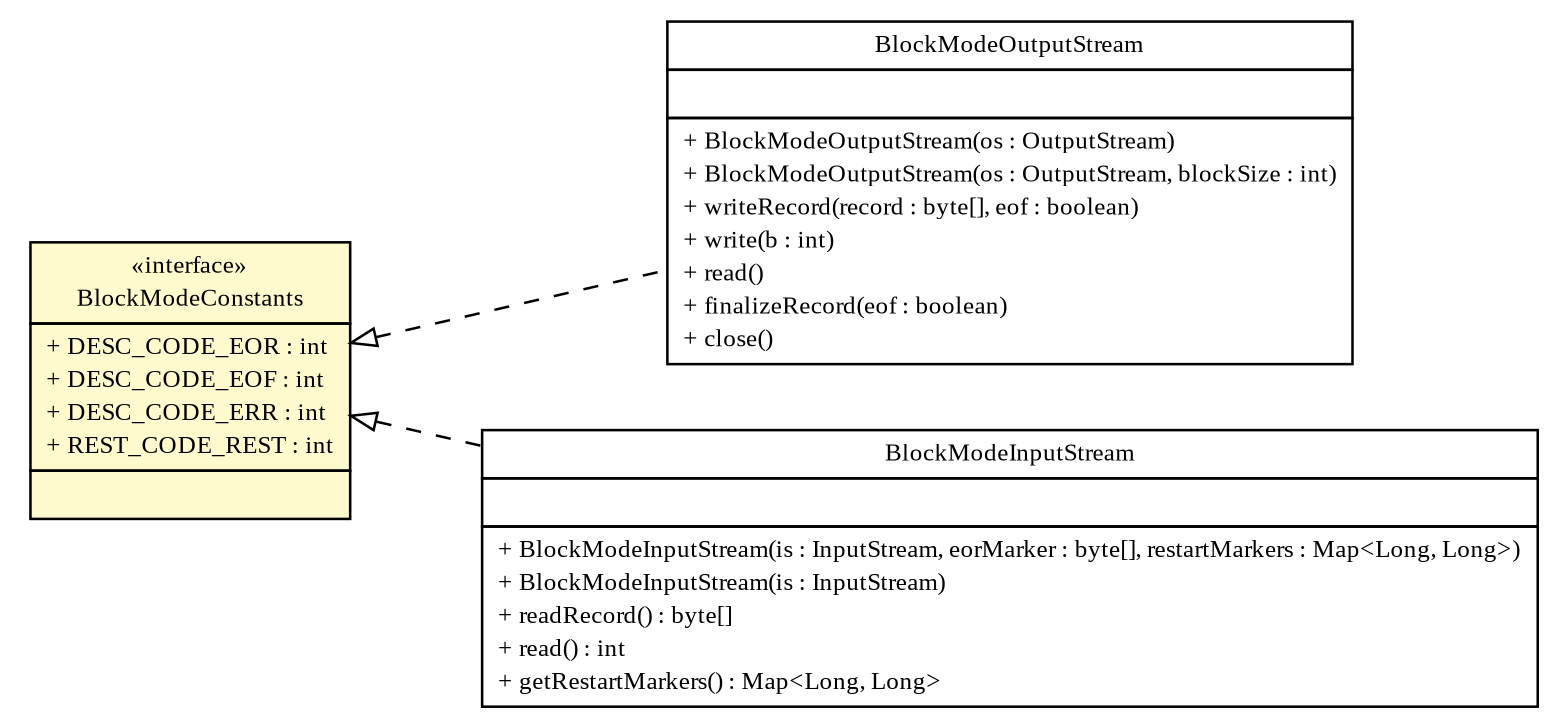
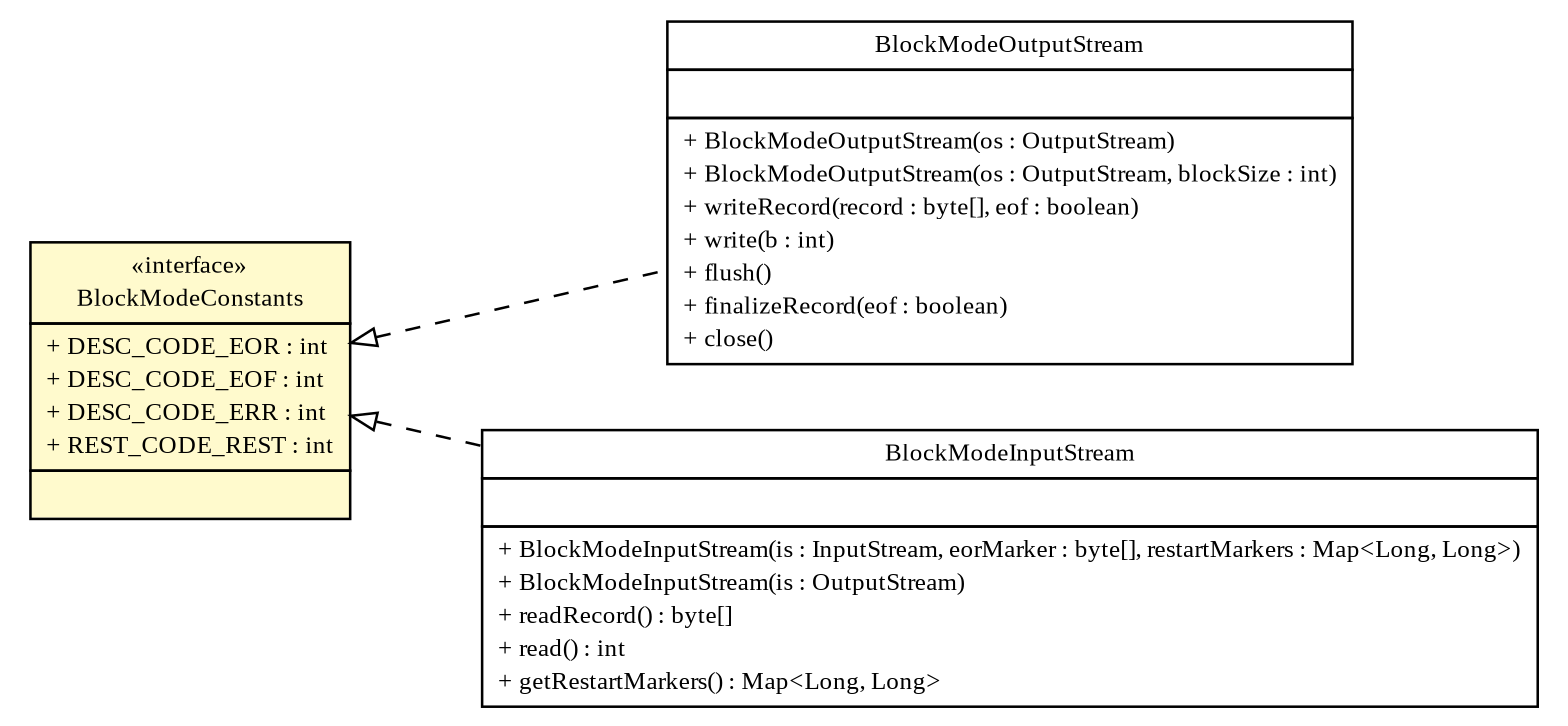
  digraph {
    fontname="Liberation Serif"
    nodesep=0.25
    rankdir=LR
    ranksep=0.5
    node [fontcolor=black fontname="Liberation Serif" fontsize=10.0 shape=plaintext]
    edge [arrowtail=empty dir=back fontname="Liberation Serif" fontsize=10 headport=p labelfontname=Helvetica labelfontsize=10 style=dashed tailport=p]
-   n1 [label=<<table title="com.apporiented.hermesftp.streams.BlockModeOutputStream" border="0" cellborder="1" cellspacing="0" cellpadding="2" port="p" href="./BlockModeOutputStream.html"> 		<tr><td><table border="0" cellspacing="0" cellpadding="1"> <tr><td align="center" balign="center"> BlockModeOutputStream </td></tr> 		</table></td></tr> 		<tr><td><table border="0" cellspacing="0" cellpadding="1"> <tr><td align="left" balign="left">  </td></tr> 		</table></td></tr> 		<tr><td><table border="0" cellspacing="0" cellpadding="1"> <tr><td align="left" balign="left"> + BlockModeOutputStream(os : OutputStream) </td></tr> <tr><td align="left" balign="left"> + BlockModeOutputStream(os : OutputStream, blockSize : int) </td></tr> <tr><td align="left" balign="left"> + writeRecord(record : byte[], eof : boolean) </td></tr> <tr><td align="left" balign="left"> + write(b : int) </td></tr> <tr><td align="left" balign="left"> + read() </td></tr> <tr><td align="left" balign="left"> + finalizeRecord(eof : boolean) </td></tr> <tr><td align="left" balign="left"> + close() </td></tr> 		</table></td></tr> 		</table>>]
-   n2 [label=<<table title="com.apporiented.hermesftp.streams.BlockModeInputStream" border="0" cellborder="1" cellspacing="0" cellpadding="2" port="p" href="./BlockModeInputStream.html"> 		<tr><td><table border="0" cellspacing="0" cellpadding="1"> <tr><td align="center" balign="center"> BlockModeInputStream </td></tr> 		</table></td></tr> 		<tr><td><table border="0" cellspacing="0" cellpadding="1"> <tr><td align="left" balign="left">  </td></tr> 		</table></td></tr> 		<tr><td><table border="0" cellspacing="0" cellpadding="1"> <tr><td align="left" balign="left"> + BlockModeInputStream(is : InputStream, eorMarker : byte[], restartMarkers : Map&lt;Long, Long&gt;) </td></tr> <tr><td align="left" balign="left"> + BlockModeInputStream(is : InputStream) </td></tr> <tr><td align="left" balign="left"> + readRecord() : byte[] </td></tr> <tr><td align="left" balign="left"> + read() : int </td></tr> <tr><td align="left" balign="left"> + getRestartMarkers() : Map&lt;Long, Long&gt; </td></tr> 		</table></td></tr> 		</table>>]
+   n1 [label=<<table title="com.apporiented.hermesftp.streams.BlockModeOutputStream" border="0" cellborder="1" cellspacing="0" cellpadding="2" port="p" href="./BlockModeOutputStream.html"> 		<tr><td><table border="0" cellspacing="0" cellpadding="1"> <tr><td align="center" balign="center"> BlockModeOutputStream </td></tr> 		</table></td></tr> 		<tr><td><table border="0" cellspacing="0" cellpadding="1"> <tr><td align="left" balign="left">  </td></tr> 		</table></td></tr> 		<tr><td><table border="0" cellspacing="0" cellpadding="1"> <tr><td align="left" balign="left"> + BlockModeOutputStream(os : OutputStream) </td></tr> <tr><td align="left" balign="left"> + BlockModeOutputStream(os : OutputStream, blockSize : int) </td></tr> <tr><td align="left" balign="left"> + writeRecord(record : byte[], eof : boolean) </td></tr> <tr><td align="left" balign="left"> + write(b : int) </td></tr> <tr><td align="left" balign="left"> + flush() </td></tr> <tr><td align="left" balign="left"> + finalizeRecord(eof : boolean) </td></tr> <tr><td align="left" balign="left"> + close() </td></tr> 		</table></td></tr> 		</table>>]
+   n2 [label=<<table title="com.apporiented.hermesftp.streams.BlockModeInputStream" border="0" cellborder="1" cellspacing="0" cellpadding="2" port="p" href="./BlockModeInputStream.html"> 		<tr><td><table border="0" cellspacing="0" cellpadding="1"> <tr><td align="center" balign="center"> BlockModeInputStream </td></tr> 		</table></td></tr> 		<tr><td><table border="0" cellspacing="0" cellpadding="1"> <tr><td align="left" balign="left">  </td></tr> 		</table></td></tr> 		<tr><td><table border="0" cellspacing="0" cellpadding="1"> <tr><td align="left" balign="left"> + BlockModeInputStream(is : InputStream, eorMarker : byte[], restartMarkers : Map&lt;Long, Long&gt;) </td></tr> <tr><td align="left" balign="left"> + BlockModeInputStream(is : OutputStream) </td></tr> <tr><td align="left" balign="left"> + readRecord() : byte[] </td></tr> <tr><td align="left" balign="left"> + read() : int </td></tr> <tr><td align="left" balign="left"> + getRestartMarkers() : Map&lt;Long, Long&gt; </td></tr> 		</table></td></tr> 		</table>>]
    n3 [label=<<table title="com.apporiented.hermesftp.streams.BlockModeConstants" border="0" cellborder="1" cellspacing="0" cellpadding="2" port="p" bgcolor="lemonChiffon" href="./BlockModeConstants.html"> 		<tr><td><table border="0" cellspacing="0" cellpadding="1"> <tr><td align="center" balign="center"> &#171;interface&#187; </td></tr> <tr><td align="center" balign="center"> BlockModeConstants </td></tr> 		</table></td></tr> 		<tr><td><table border="0" cellspacing="0" cellpadding="1"> <tr><td align="left" balign="left"> + DESC_CODE_EOR : int </td></tr> <tr><td align="left" balign="left"> + DESC_CODE_EOF : int </td></tr> <tr><td align="left" balign="left"> + DESC_CODE_ERR : int </td></tr> <tr><td align="left" balign="left"> + REST_CODE_REST : int </td></tr> 		</table></td></tr> 		<tr><td><table border="0" cellspacing="0" cellpadding="1"> <tr><td align="left" balign="left">  </td></tr> 		</table></td></tr> 		</table>>]
    n3 -> n1
    n3 -> n2
  }
